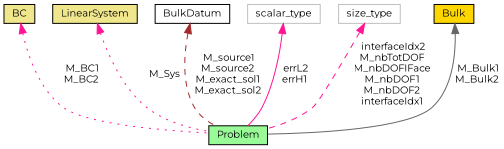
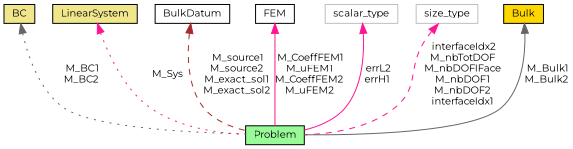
  digraph {
    fontname=Montserrat
    node [color=black fillcolor=white fontname=Montserrat fontsize=10 shape=record style=filled]
    edge [color=deeppink dir=back fontname=Montserrat fontsize=10 labelfontname=Helvetica labelfontsize=10 style=solid]
    n1 [fillcolor=palegreen fontcolor=black height=0.2 label=Problem width=0.4]
    n2 [fillcolor=khaki height=0.2 label=BC width=0.4]
    n3 [fillcolor=khaki height=0.2 label=LinearSystem width=0.4]
    n4 [height=0.2 label=BulkDatum width=0.4]
+   n5 [height=0.2 label=FEM width=0.4]
    n6 [color=grey75 height=0.2 label=scalar_type width=0.4]
    n7 [color=grey75 height=0.2 label=size_type width=0.4]
    n8 [fillcolor=gold height=0.2 label=Bulk width=0.4]
-   n2 -> n1 [label=" M_BC1\nM_BC2" style=dotted]
+   n2 -> n1 [color=gray40 label=" M_BC1\nM_BC2" style=dotted]
    n3 -> n1 [label=" M_Sys" style=dotted]
    n4 -> n1 [color=brown label=" M_source1\nM_source2\nM_exact_sol1\nM_exact_sol2" style=dashed]
+   n5 -> n1 [label=" M_CoeffFEM1\nM_uFEM1\nM_CoeffFEM2\nM_uFEM2"]
    n6 -> n1 [label=" errL2\nerrH1"]
    n7 -> n1 [label=" interfaceIdx2\nM_nbTotDOF\nM_nbDOFIFace\nM_nbDOF1\nM_nbDOF2\ninterfaceIdx1" style=dashed]
    n8 -> n1 [color=gray40 label=" M_Bulk1\nM_Bulk2"]
  }
